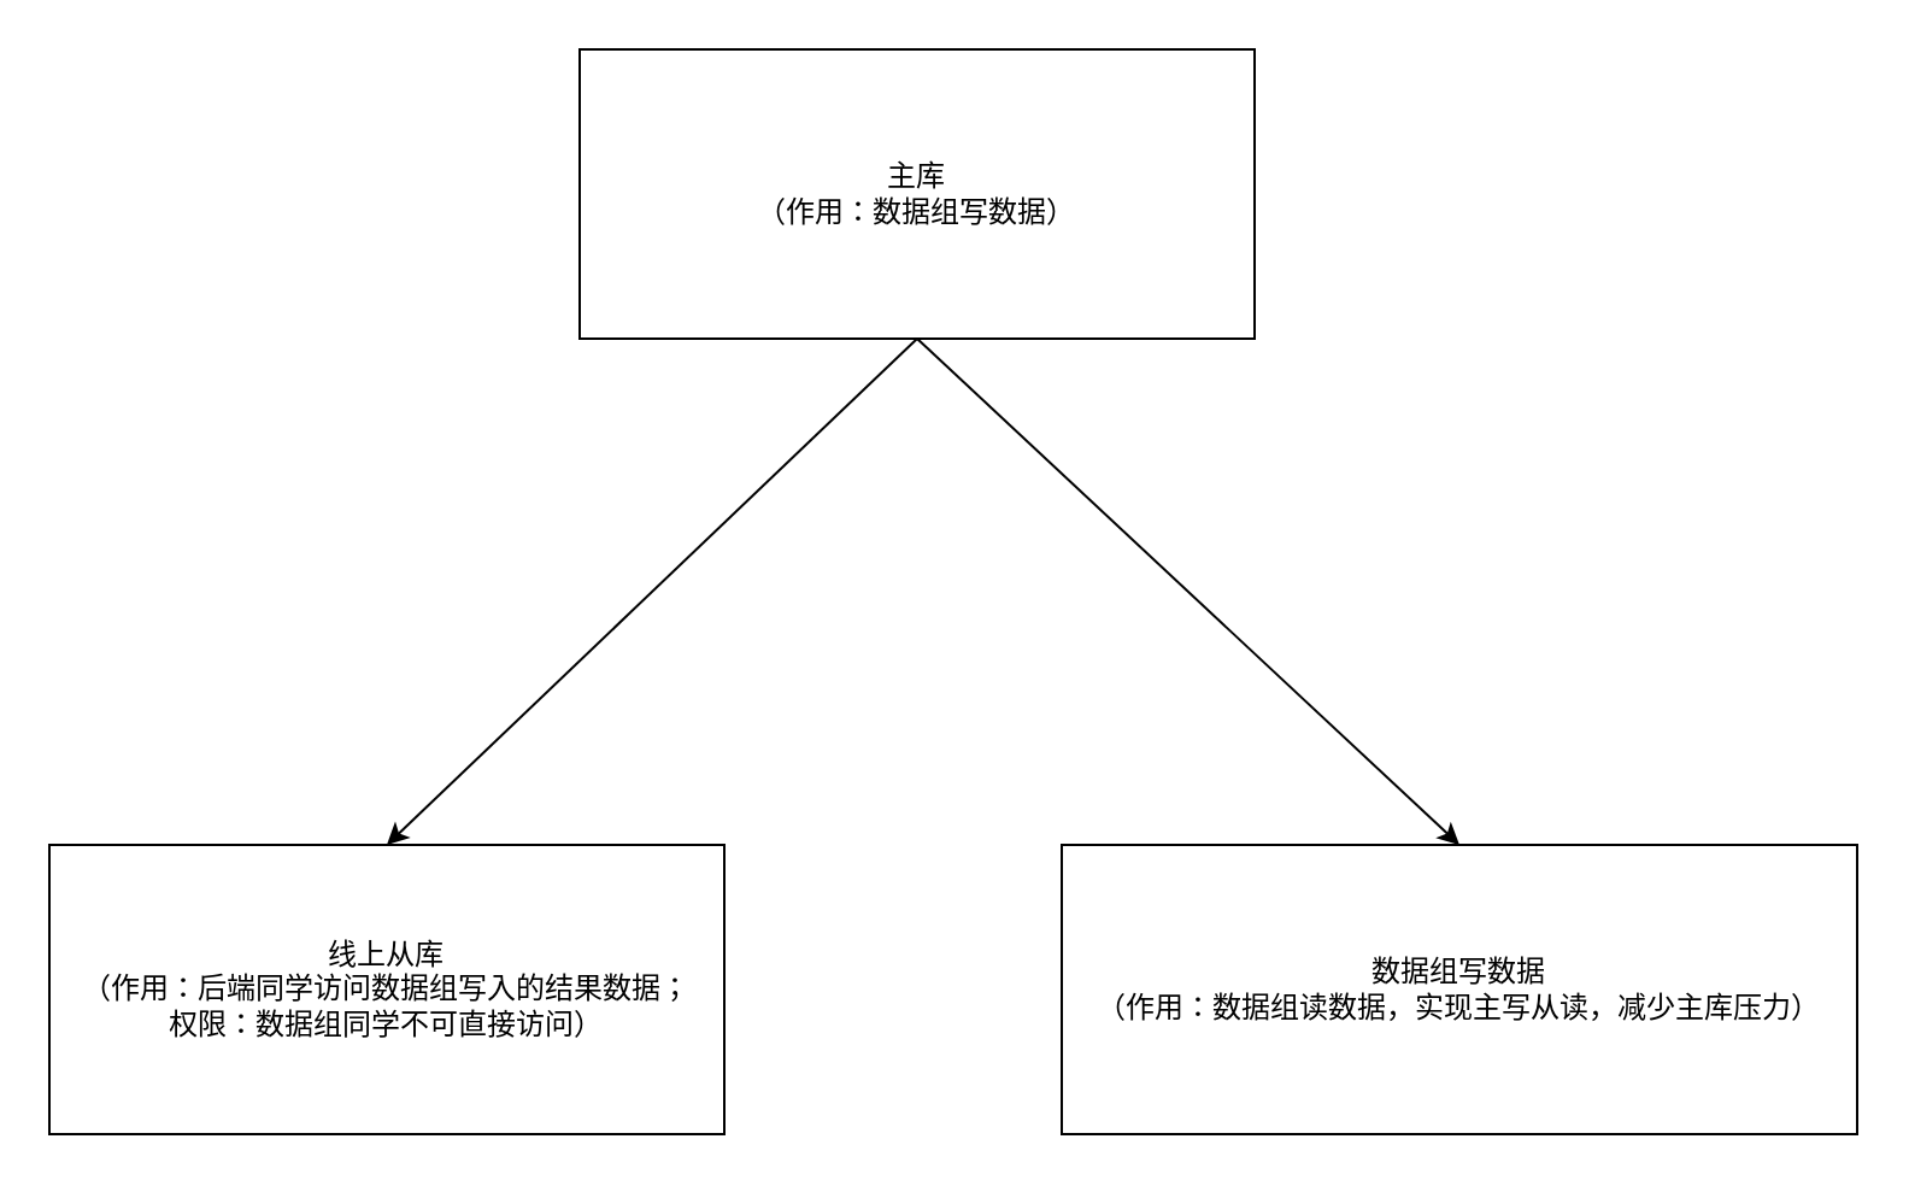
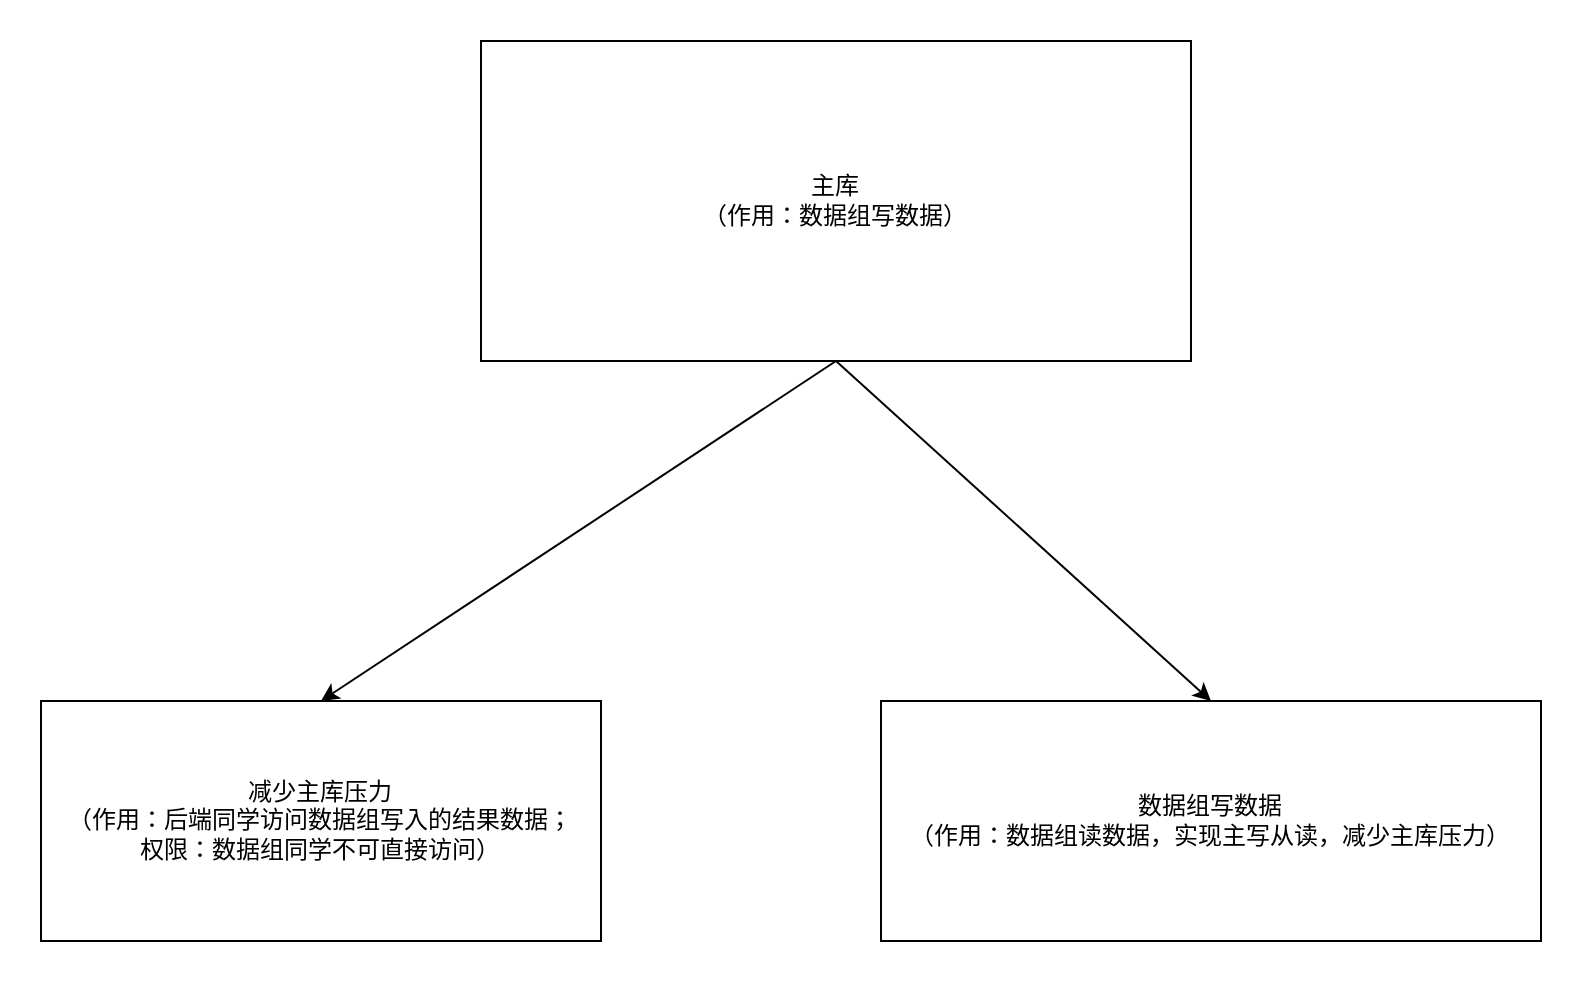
  <mxCell id="0" />
  <mxCell id="1" parent="0" />
- <mxCell id="2" value="主库&lt;br&gt;（作用：数据组写数据）" style="rounded=0;whiteSpace=wrap;html=1;" vertex="1" parent="1"><mxGeometry x="240" y="20" width="280" height="120" as="geometry" /></mxCell>
- <mxCell id="3" value="线上从库&lt;br&gt;（作用：后端同学访问数据组写入的结果数据；&lt;br&gt;权限：数据组同学不可直接访问）" style="rounded=0;whiteSpace=wrap;html=1;" vertex="1" parent="1"><mxGeometry x="20" y="350" width="280" height="120" as="geometry" /></mxCell>
+ <mxCell id="2" value="主库&lt;br&gt;（作用：数据组写数据）" style="rounded=0;whiteSpace=wrap;html=1;" vertex="1" parent="1"><mxGeometry x="240" y="20" width="355" height="160" as="geometry" /></mxCell>
+ <mxCell id="3" value="减少主库压力&lt;br&gt;（作用：后端同学访问数据组写入的结果数据；&lt;br&gt;权限：数据组同学不可直接访问）" style="rounded=0;whiteSpace=wrap;html=1;" vertex="1" parent="1"><mxGeometry x="20" y="350" width="280" height="120" as="geometry" /></mxCell>
  <mxCell id="4" value="数据组写数据&lt;br&gt;（作用：数据组读数据，实现主写从读，减少主库压力）" style="rounded=0;whiteSpace=wrap;html=1;" vertex="1" parent="1"><mxGeometry x="440" y="350" width="330" height="120" as="geometry" /></mxCell>
  <mxCell id="5" value="" style="endArrow=classic;html=1;rounded=0;entryX=0.5;entryY=0;entryDx=0;entryDy=0;exitX=0.5;exitY=1;exitDx=0;exitDy=0;" edge="1" parent="1" source="2" target="3"><mxGeometry width="50" height="50" relative="1" as="geometry"><mxPoint x="450" y="210" as="sourcePoint" /><mxPoint x="370" y="170" as="targetPoint" /></mxGeometry></mxCell>
  <mxCell id="6" value="" style="endArrow=classic;html=1;rounded=0;entryX=0.5;entryY=0;entryDx=0;entryDy=0;exitX=0.5;exitY=1;exitDx=0;exitDy=0;" edge="1" parent="1" source="2" target="4"><mxGeometry width="50" height="50" relative="1" as="geometry"><mxPoint x="390" y="180" as="sourcePoint" /><mxPoint x="170" y="360" as="targetPoint" /></mxGeometry></mxCell>
